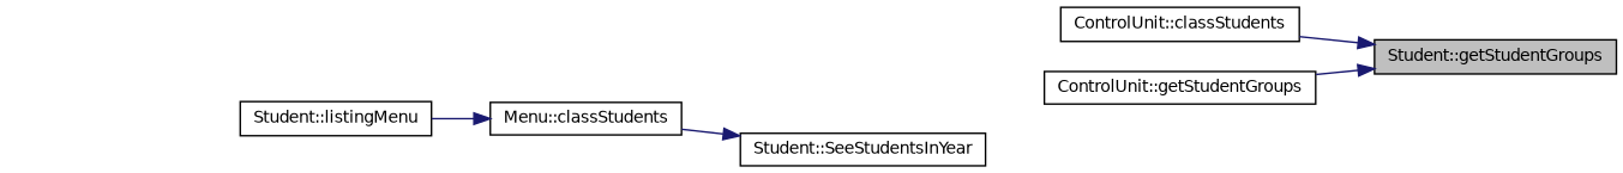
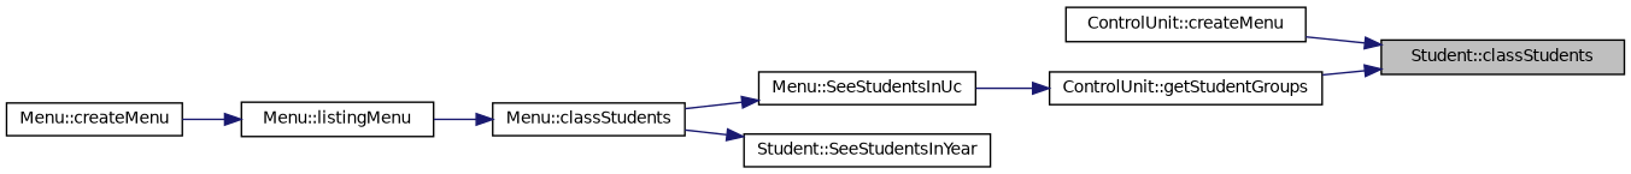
  digraph {
    rankdir=RL
    node [color=black fillcolor=white fontname=Helvetica fontsize=10 shape=record style=filled]
    edge [color=midnightblue dir=back fontname=Helvetica fontsize=10 labelfontname=Helvetica labelfontsize=10 style=solid]
-   n1 [fillcolor=grey75 fontcolor=black height=0.2 label="Student::getStudentGroups" width=0.4]
-   n2 [height=0.2 label="ControlUnit::classStudents" width=0.4]
+   n1 [fillcolor=grey75 fontcolor=black height=0.2 label="Student::classStudents" width=0.4]
+   n2 [height=0.2 label="ControlUnit::createMenu" width=0.4]
    n3 [height=0.2 label="ControlUnit::getStudentGroups" width=0.4]
+   n4 [height=0.2 label="Menu::SeeStudentsInUc" width=0.4]
    n5 [height=0.2 label="Menu::classStudents" width=0.4]
-   n6 [height=0.2 label="Student::listingMenu" width=0.4]
+   n6 [height=0.2 label="Menu::listingMenu" width=0.4]
+   n7 [height=0.2 label="Menu::createMenu" width=0.4]
    n8 [height=0.2 label="Student::SeeStudentsInYear" width=0.4]
    n1 -> n2
    n1 -> n3
+   n3 -> n4
+   n4 -> n5
    n5 -> n6
+   n6 -> n7
    n8 -> n5
  }
